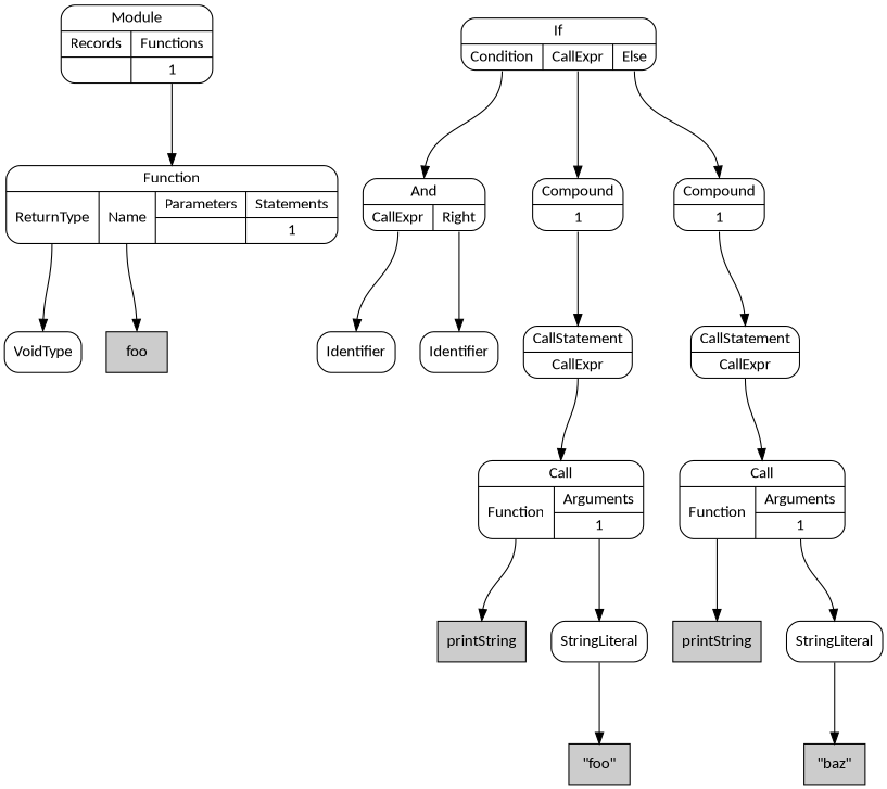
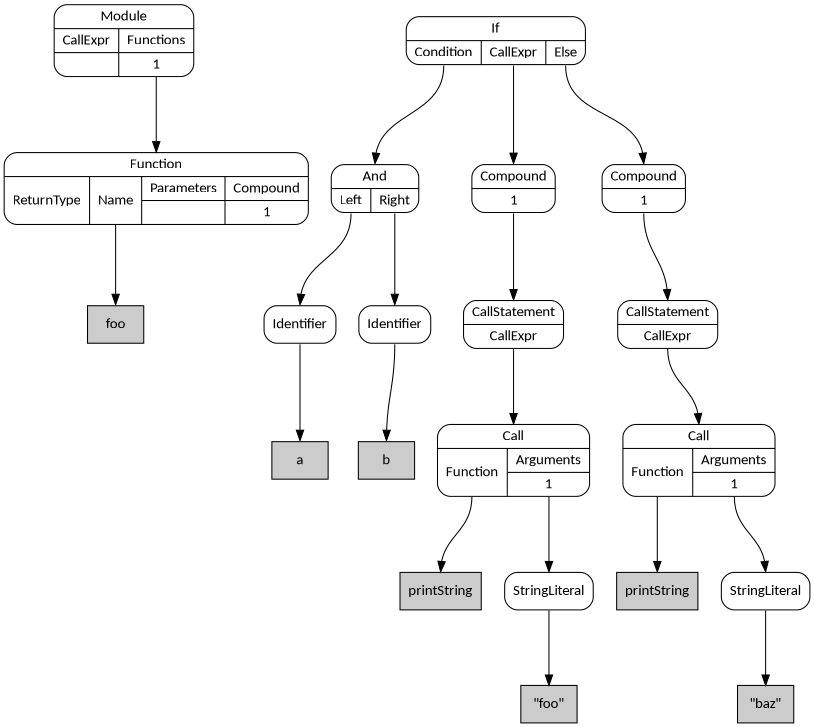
  digraph {
    nodesep=0.3
    ordering=out
    ranksep=1
    node [fillcolor=white fontname=Calibri shape=Mrecord style=filled]
    edge [headport=n tailport="p0:s"]
-   n1 [label=VoidType]
    n2 [fillcolor="#cccccc" label=foo shape=box]
+   n3 [fillcolor="#cccccc" label=a shape=box]
    n4 [label=Identifier]
+   n5 [fillcolor="#cccccc" label=b shape=box]
    n6 [label=Identifier]
-   n7 [label="{And|{<p0>CallExpr|<p1>Right}}"]
+   n7 [label="{And|{<p0>Left|<p1>Right}}"]
    n8 [fillcolor="#cccccc" label=printString shape=box]
    n9 [fillcolor="#cccccc" label="\"foo\"" shape=box]
    n10 [label=StringLiteral]
    n11 [label="{Call|{<p0>Function|{Arguments|{<p1_0>1}}}}"]
    n12 [label="{CallStatement|{<p0>CallExpr}}"]
    n13 [label="{Compound|{<p0>1}}"]
    n14 [fillcolor="#cccccc" label=printString shape=box]
    n15 [fillcolor="#cccccc" label="\"baz\"" shape=box]
    n16 [label=StringLiteral]
    n17 [label="{Call|{<p0>Function|{Arguments|{<p1_0>1}}}}"]
    n18 [label="{CallStatement|{<p0>CallExpr}}"]
    n19 [label="{Compound|{<p0>1}}"]
    n20 [label="{If|{<p0>Condition|<p1>CallExpr|<p2>Else}}"]
-   n21 [label="{Function|{<p0>ReturnType|<p1>Name|{Parameters|{}}|{Statements|{<p3_0>1}}}}"]
-   n22 [label="{Module|{{Records|{}}|{Functions|{<p1_0>1}}}}"]
+   n21 [label="{Function|{<p0>ReturnType|<p1>Name|{Parameters|{}}|{Compound|{<p3_0>1}}}}"]
+   n22 [label="{Module|{{CallExpr|{}}|{Functions|{<p1_0>1}}}}"]
+   n4 -> n3 [tailport=s]
+   n6 -> n5 [tailport=s]
    n7 -> n4
    n7 -> n6 [tailport="p1:s"]
    n10 -> n9 [tailport=s]
    n11 -> n8
    n11 -> n10 [tailport="p1_0:s"]
    n12 -> n11
    n13 -> n12
    n16 -> n15 [tailport=s]
    n17 -> n14
    n17 -> n16 [tailport="p1_0:s"]
    n18 -> n17
    n19 -> n18
    n20 -> n7
    n20 -> n13 [tailport="p1:s"]
    n20 -> n19 [tailport="p2:s"]
-   n21 -> n1
    n21 -> n2 [tailport="p1:s"]
    n22 -> n21 [tailport="p1_0:s"]
  }
